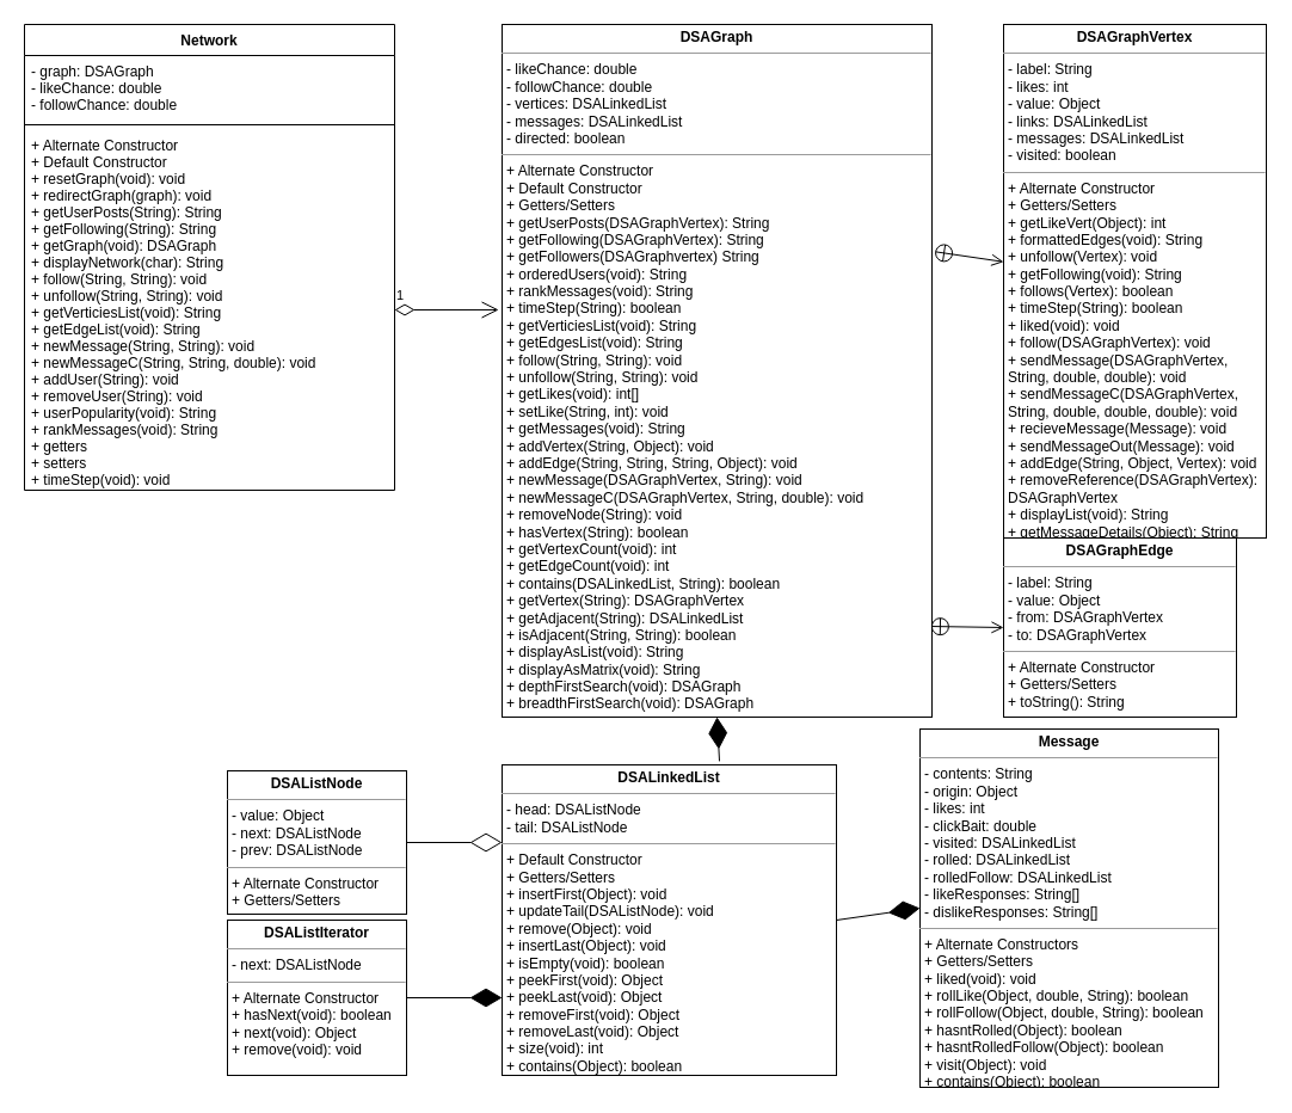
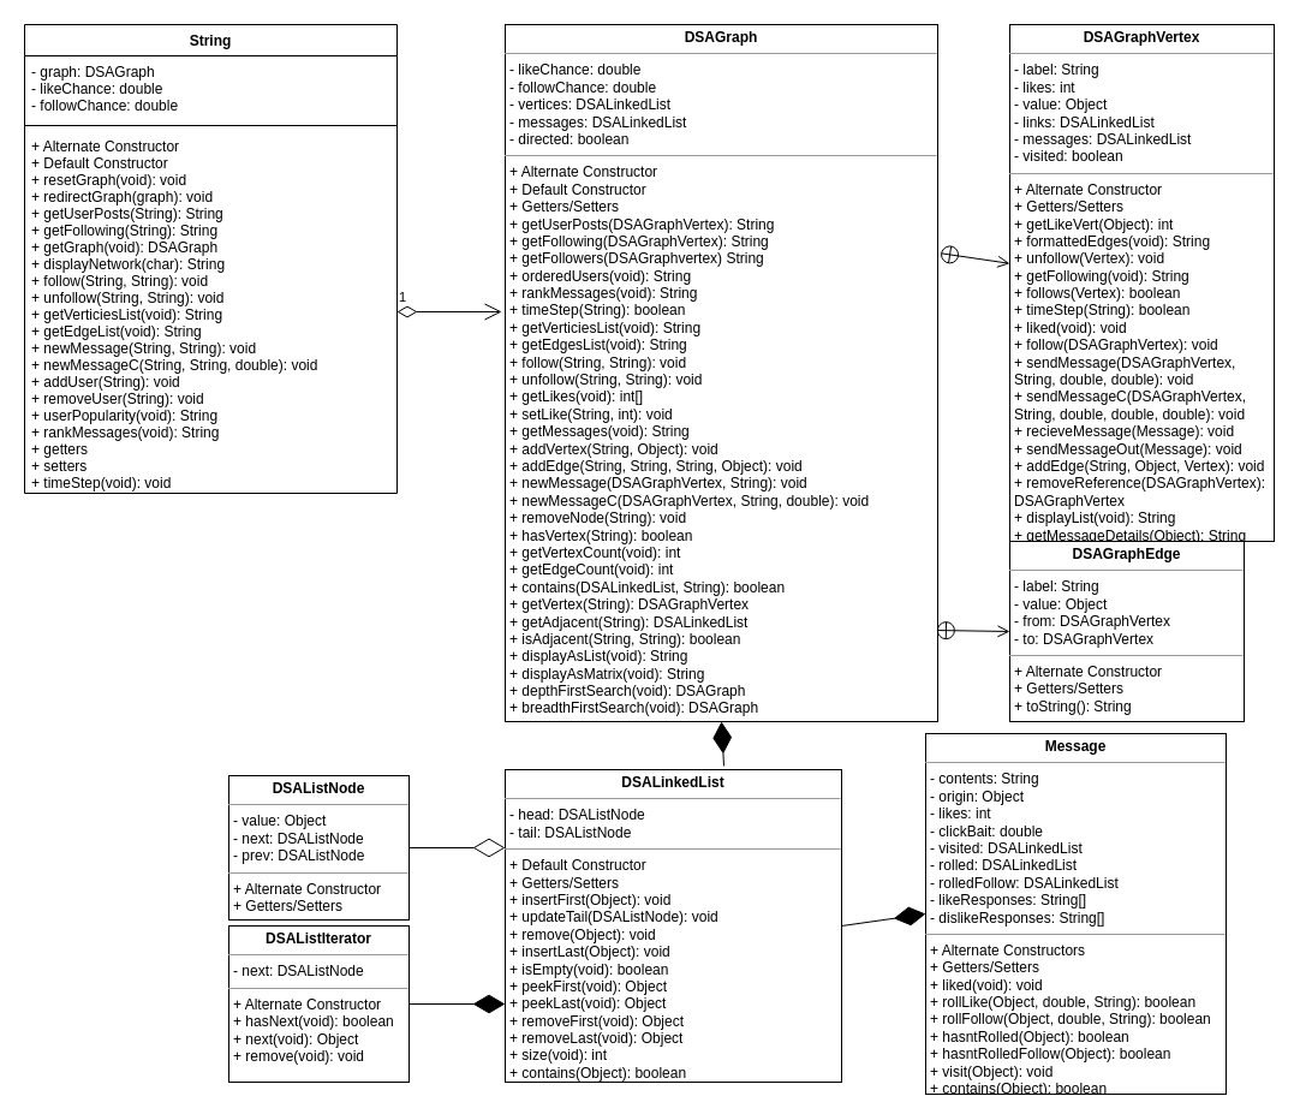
  <mxCell id="0" />
  <mxCell id="1" parent="0" />
- <mxCell id="2" value="Network&#10;" style="swimlane;fontStyle=1;align=center;verticalAlign=top;childLayout=stackLayout;horizontal=1;startSize=26;horizontalStack=0;resizeParent=1;resizeParentMax=0;resizeLast=0;collapsible=1;marginBottom=0;" vertex="1" parent="1"><mxGeometry x="20" y="20" width="310" height="390" as="geometry" /></mxCell>
+ <mxCell id="2" value="String&#10;" style="swimlane;fontStyle=1;align=center;verticalAlign=top;childLayout=stackLayout;horizontal=1;startSize=26;horizontalStack=0;resizeParent=1;resizeParentMax=0;resizeLast=0;collapsible=1;marginBottom=0;" vertex="1" parent="1"><mxGeometry x="20" y="20" width="310" height="390" as="geometry" /></mxCell>
  <mxCell id="3" value="- graph: DSAGraph&#10;- likeChance: double&#10;- followChance: double" style="text;strokeColor=none;fillColor=none;align=left;verticalAlign=top;spacingLeft=4;spacingRight=4;overflow=hidden;rotatable=0;points=[[0,0.5],[1,0.5]];portConstraint=eastwest;" vertex="1" parent="2"><mxGeometry y="26" width="310" height="54" as="geometry" /></mxCell>
  <mxCell id="4" value="" style="line;strokeWidth=1;fillColor=none;align=left;verticalAlign=middle;spacingTop=-1;spacingLeft=3;spacingRight=3;rotatable=0;labelPosition=right;points=[];portConstraint=eastwest;" vertex="1" parent="2"><mxGeometry y="80" width="310" height="8" as="geometry" /></mxCell>
  <mxCell id="5" value="+ Alternate Constructor&#10;+ Default Constructor&#10;+ resetGraph(void): void&#10;+ redirectGraph(graph): void&#10;+ getUserPosts(String): String&#10;+ getFollowing(String): String&#10;+ getGraph(void): DSAGraph&#10;+ displayNetwork(char): String&#10;+ follow(String, String): void&#10;+ unfollow(String, String): void&#10;+ getVerticiesList(void): String&#10;+ getEdgeList(void): String&#10;+ newMessage(String, String): void&#10;+ newMessageC(String, String, double): void&#10;+ addUser(String): void&#10;+ removeUser(String): void&#10;+ userPopularity(void): String&#10;+ rankMessages(void): String&#10;+ getters&#10;+ setters&#10;+ timeStep(void): void&#10;" style="text;strokeColor=none;fillColor=none;align=left;verticalAlign=top;spacingLeft=4;spacingRight=4;overflow=hidden;rotatable=0;points=[[0,0.5],[1,0.5]];portConstraint=eastwest;" vertex="1" parent="2"><mxGeometry y="88" width="310" height="302" as="geometry" /></mxCell>
  <mxCell id="6" value="&lt;p style=&quot;margin: 0px ; margin-top: 4px ; text-align: center&quot;&gt;&lt;b&gt;DSAGraph&lt;/b&gt;&lt;/p&gt;&lt;hr size=&quot;1&quot;&gt;&lt;p style=&quot;margin: 0px ; margin-left: 4px&quot;&gt;- likeChance: double&lt;/p&gt;&lt;p style=&quot;margin: 0px ; margin-left: 4px&quot;&gt;- followChance: double&lt;/p&gt;&lt;p style=&quot;margin: 0px ; margin-left: 4px&quot;&gt;- vertices: DSALinkedList&lt;/p&gt;&lt;p style=&quot;margin: 0px ; margin-left: 4px&quot;&gt;- messages: DSALinkedList&lt;/p&gt;&lt;p style=&quot;margin: 0px ; margin-left: 4px&quot;&gt;- directed: boolean&lt;/p&gt;&lt;hr size=&quot;1&quot;&gt;&lt;p style=&quot;margin: 0px ; margin-left: 4px&quot;&gt;+ Alternate Constructor&lt;/p&gt;&lt;p style=&quot;margin: 0px ; margin-left: 4px&quot;&gt;+ Default Constructor&lt;/p&gt;&lt;p style=&quot;margin: 0px ; margin-left: 4px&quot;&gt;+ Getters/Setters&lt;br&gt;&lt;/p&gt;&lt;p style=&quot;margin: 0px ; margin-left: 4px&quot;&gt;+ getUserPosts(DSAGraphVertex): String&lt;/p&gt;&lt;p style=&quot;margin: 0px ; margin-left: 4px&quot;&gt;+ getFollowing(DSAGraphVertex): String&lt;/p&gt;&lt;p style=&quot;margin: 0px ; margin-left: 4px&quot;&gt;+ getFollowers(DSAGraphvertex) String&lt;/p&gt;&lt;p style=&quot;margin: 0px ; margin-left: 4px&quot;&gt;+ orderedUsers(void): String&lt;/p&gt;&lt;p style=&quot;margin: 0px ; margin-left: 4px&quot;&gt;+ rankMessages(void): String&lt;/p&gt;&lt;p style=&quot;margin: 0px ; margin-left: 4px&quot;&gt;+ timeStep(String): boolean&lt;/p&gt;&lt;p style=&quot;margin: 0px ; margin-left: 4px&quot;&gt;+ getVerticiesList(void): String&lt;/p&gt;&lt;p style=&quot;margin: 0px ; margin-left: 4px&quot;&gt;+ getEdgesList(void): String&lt;/p&gt;&lt;p style=&quot;margin: 0px ; margin-left: 4px&quot;&gt;+ follow(String, String): void&lt;/p&gt;&lt;p style=&quot;margin: 0px ; margin-left: 4px&quot;&gt;+ unfollow(String, String): void&lt;br&gt;+ getLikes(void): int[]&lt;/p&gt;&lt;p style=&quot;margin: 0px ; margin-left: 4px&quot;&gt;+ setLike(String, int): void&lt;/p&gt;&lt;p style=&quot;margin: 0px ; margin-left: 4px&quot;&gt;+ getMessages(void): String&lt;/p&gt;&lt;p style=&quot;margin: 0px ; margin-left: 4px&quot;&gt;+ addVertex(String, Object): void&lt;/p&gt;&lt;p style=&quot;margin: 0px ; margin-left: 4px&quot;&gt;+ addEdge(String, String, String, Object): void&lt;/p&gt;&lt;p style=&quot;margin: 0px ; margin-left: 4px&quot;&gt;+ newMessage(DSAGraphVertex, String): void&lt;/p&gt;&lt;p style=&quot;margin: 0px ; margin-left: 4px&quot;&gt;+ newMessageC(DSAGraphVertex, String, double): void&lt;/p&gt;&lt;p style=&quot;margin: 0px ; margin-left: 4px&quot;&gt;+ removeNode(String): void&lt;/p&gt;&lt;p style=&quot;margin: 0px ; margin-left: 4px&quot;&gt;+ hasVertex(String): boolean&lt;/p&gt;&lt;p style=&quot;margin: 0px ; margin-left: 4px&quot;&gt;+ getVertexCount(void): int&lt;/p&gt;&lt;p style=&quot;margin: 0px ; margin-left: 4px&quot;&gt;+ getEdgeCount(void): int&lt;/p&gt;&lt;p style=&quot;margin: 0px ; margin-left: 4px&quot;&gt;+ contains(DSALinkedList, String): boolean&lt;/p&gt;&lt;p style=&quot;margin: 0px ; margin-left: 4px&quot;&gt;+ getVertex(String): DSAGraphVertex&lt;/p&gt;&lt;p style=&quot;margin: 0px ; margin-left: 4px&quot;&gt;+ getAdjacent(String): DSALinkedList&lt;/p&gt;&lt;p style=&quot;margin: 0px ; margin-left: 4px&quot;&gt;+ isAdjacent(String, String): boolean&lt;/p&gt;&lt;p style=&quot;margin: 0px ; margin-left: 4px&quot;&gt;+ displayAsList(void): String&lt;/p&gt;&lt;p style=&quot;margin: 0px ; margin-left: 4px&quot;&gt;+ displayAsMatrix(void): String&lt;/p&gt;&lt;p style=&quot;margin: 0px ; margin-left: 4px&quot;&gt;+ depthFirstSearch(void): DSAGraph&lt;/p&gt;&lt;p style=&quot;margin: 0px ; margin-left: 4px&quot;&gt;+ breadthFirstSearch(void): DSAGraph&lt;/p&gt;" style="verticalAlign=top;align=left;overflow=fill;fontSize=12;fontFamily=Helvetica;html=1;" vertex="1" parent="1"><mxGeometry x="420" y="20" width="360" height="580" as="geometry" /></mxCell>
  <mxCell id="7" value="1" style="endArrow=open;html=1;endSize=12;startArrow=diamondThin;startSize=14;startFill=0;edgeStyle=orthogonalEdgeStyle;align=left;verticalAlign=bottom;exitX=1;exitY=0.5;exitDx=0;exitDy=0;entryX=-0.008;entryY=0.412;entryDx=0;entryDy=0;entryPerimeter=0;" edge="1" parent="1" source="5" target="6"><mxGeometry x="-1" y="3" relative="1" as="geometry"><mxPoint x="410" y="650" as="sourcePoint" /><mxPoint x="410" y="259" as="targetPoint" /></mxGeometry></mxCell>
  <mxCell id="8" value="&lt;p style=&quot;margin: 0px ; margin-top: 4px ; text-align: center&quot;&gt;&lt;b&gt;DSAGraphVertex&lt;/b&gt;&lt;/p&gt;&lt;hr size=&quot;1&quot;&gt;&lt;p style=&quot;margin: 0px ; margin-left: 4px&quot;&gt;- label: String&lt;/p&gt;&lt;p style=&quot;margin: 0px ; margin-left: 4px&quot;&gt;- likes: int&lt;/p&gt;&lt;p style=&quot;margin: 0px ; margin-left: 4px&quot;&gt;- value: Object&lt;/p&gt;&lt;p style=&quot;margin: 0px ; margin-left: 4px&quot;&gt;- links: DSALinkedList&lt;/p&gt;&lt;p style=&quot;margin: 0px ; margin-left: 4px&quot;&gt;- messages: DSALinkedList&lt;/p&gt;&lt;p style=&quot;margin: 0px ; margin-left: 4px&quot;&gt;- visited: boolean&lt;/p&gt;&lt;hr size=&quot;1&quot;&gt;&lt;p style=&quot;margin: 0px ; margin-left: 4px&quot;&gt;+ Alternate Constructor&lt;/p&gt;&lt;p style=&quot;margin: 0px ; margin-left: 4px&quot;&gt;+ Getters/Setters&lt;/p&gt;&lt;p style=&quot;margin: 0px ; margin-left: 4px&quot;&gt;+ getLikeVert(Object): int&lt;/p&gt;&lt;p style=&quot;margin: 0px ; margin-left: 4px&quot;&gt;+ formattedEdges(void): String&lt;/p&gt;&lt;p style=&quot;margin: 0px ; margin-left: 4px&quot;&gt;+ unfollow(Vertex): void&lt;/p&gt;&lt;p style=&quot;margin: 0px ; margin-left: 4px&quot;&gt;+ getFollowing(void): String&lt;/p&gt;&lt;p style=&quot;margin: 0px ; margin-left: 4px&quot;&gt;+ follows(Vertex): boolean&lt;/p&gt;&lt;p style=&quot;margin: 0px ; margin-left: 4px&quot;&gt;+ timeStep(String): boolean&lt;/p&gt;&lt;p style=&quot;margin: 0px ; margin-left: 4px&quot;&gt;+ liked(void): void&lt;/p&gt;&lt;p style=&quot;margin: 0px ; margin-left: 4px&quot;&gt;+ follow(DSAGraphVertex): void&lt;/p&gt;&lt;p style=&quot;margin: 0px ; margin-left: 4px&quot;&gt;+ sendMessage(DSAGraphVertex,&lt;/p&gt;&lt;p style=&quot;margin: 0px ; margin-left: 4px&quot;&gt;String, double, double): void&lt;/p&gt;&lt;p style=&quot;margin: 0px ; margin-left: 4px&quot;&gt;+ sendMessageC(DSAGraphVertex,&lt;/p&gt;&lt;p style=&quot;margin: 0px ; margin-left: 4px&quot;&gt;String, double, double, double): void&lt;/p&gt;&lt;p style=&quot;margin: 0px ; margin-left: 4px&quot;&gt;+ recieveMessage(Message): void&lt;/p&gt;&lt;p style=&quot;margin: 0px ; margin-left: 4px&quot;&gt;+ sendMessageOut(Message): void&lt;/p&gt;&lt;p style=&quot;margin: 0px ; margin-left: 4px&quot;&gt;+ addEdge(String, Object, Vertex): void&lt;/p&gt;&lt;p style=&quot;margin: 0px ; margin-left: 4px&quot;&gt;+ removeReference(DSAGraphVertex):&lt;br&gt;DSAGraphVertex&lt;/p&gt;&lt;p style=&quot;margin: 0px ; margin-left: 4px&quot;&gt;+ displayList(void): String&lt;/p&gt;&lt;p style=&quot;margin: 0px ; margin-left: 4px&quot;&gt;+ getMessageDetails(Object): String&lt;/p&gt;&lt;p style=&quot;margin: 0px ; margin-left: 4px&quot;&gt;&lt;br&gt;&lt;/p&gt;" style="verticalAlign=top;align=left;overflow=fill;fontSize=12;fontFamily=Helvetica;html=1;" vertex="1" parent="1"><mxGeometry x="840" y="20" width="220" height="430" as="geometry" /></mxCell>
  <mxCell id="9" value="&lt;p style=&quot;margin: 0px ; margin-top: 4px ; text-align: center&quot;&gt;&lt;b&gt;DSAGraphEdge&lt;/b&gt;&lt;/p&gt;&lt;hr size=&quot;1&quot;&gt;&lt;p style=&quot;margin: 0px ; margin-left: 4px&quot;&gt;- label: String&lt;/p&gt;&lt;p style=&quot;margin: 0px ; margin-left: 4px&quot;&gt;- value: Object&lt;/p&gt;&lt;p style=&quot;margin: 0px ; margin-left: 4px&quot;&gt;- from: DSAGraphVertex&lt;/p&gt;&lt;p style=&quot;margin: 0px ; margin-left: 4px&quot;&gt;- to: DSAGraphVertex&lt;/p&gt;&lt;hr size=&quot;1&quot;&gt;&lt;p style=&quot;margin: 0px ; margin-left: 4px&quot;&gt;+ Alternate Constructor&lt;/p&gt;&lt;p style=&quot;margin: 0px ; margin-left: 4px&quot;&gt;+ Getters/Setters&lt;/p&gt;&lt;p style=&quot;margin: 0px ; margin-left: 4px&quot;&gt;+ toString(): String&lt;/p&gt;" style="verticalAlign=top;align=left;overflow=fill;fontSize=12;fontFamily=Helvetica;html=1;" vertex="1" parent="1"><mxGeometry x="840" y="450" width="195" height="150" as="geometry" /></mxCell>
  <mxCell id="10" value="&lt;p style=&quot;margin: 0px ; margin-top: 4px ; text-align: center&quot;&gt;&lt;b&gt;DSALinkedList&lt;/b&gt;&lt;/p&gt;&lt;hr size=&quot;1&quot;&gt;&lt;p style=&quot;margin: 0px ; margin-left: 4px&quot;&gt;- head: DSAListNode&lt;/p&gt;&lt;p style=&quot;margin: 0px ; margin-left: 4px&quot;&gt;- tail: DSAListNode&lt;/p&gt;&lt;hr size=&quot;1&quot;&gt;&lt;p style=&quot;margin: 0px ; margin-left: 4px&quot;&gt;+ Default Constructor&lt;/p&gt;&lt;p style=&quot;margin: 0px ; margin-left: 4px&quot;&gt;+ Getters/Setters&lt;/p&gt;&lt;p style=&quot;margin: 0px ; margin-left: 4px&quot;&gt;&lt;span&gt;+ insertFirst(Object): void&lt;/span&gt;&lt;br&gt;&lt;/p&gt;&lt;p style=&quot;margin: 0px ; margin-left: 4px&quot;&gt;&lt;span&gt;+ updateTail(DSAListNode): void&lt;/span&gt;&lt;/p&gt;&lt;p style=&quot;margin: 0px ; margin-left: 4px&quot;&gt;&lt;span&gt;+ remove(Object): void&lt;/span&gt;&lt;/p&gt;&lt;p style=&quot;margin: 0px ; margin-left: 4px&quot;&gt;&lt;span&gt;+ insertLast(Object): void&lt;/span&gt;&lt;/p&gt;&lt;p style=&quot;margin: 0px ; margin-left: 4px&quot;&gt;&lt;span&gt;+ isEmpty(void): boolean&lt;/span&gt;&lt;/p&gt;&lt;p style=&quot;margin: 0px ; margin-left: 4px&quot;&gt;&lt;span&gt;+ peekFirst(void): Object&lt;/span&gt;&lt;/p&gt;&lt;p style=&quot;margin: 0px ; margin-left: 4px&quot;&gt;+ peekLast(void): Object&lt;/p&gt;&lt;p style=&quot;margin: 0px ; margin-left: 4px&quot;&gt;+ removeFirst(void): Object&lt;/p&gt;&lt;p style=&quot;margin: 0px ; margin-left: 4px&quot;&gt;+ removeLast(void): Object&lt;/p&gt;&lt;p style=&quot;margin: 0px ; margin-left: 4px&quot;&gt;+ size(void): int&lt;/p&gt;&lt;p style=&quot;margin: 0px ; margin-left: 4px&quot;&gt;+ contains(Object): boolean&lt;/p&gt;" style="verticalAlign=top;align=left;overflow=fill;fontSize=12;fontFamily=Helvetica;html=1;" vertex="1" parent="1"><mxGeometry x="420" y="640" width="280" height="260" as="geometry" /></mxCell>
  <mxCell id="11" value="" style="endArrow=open;startArrow=circlePlus;endFill=0;startFill=0;endSize=8;html=1;exitX=0.997;exitY=0.869;exitDx=0;exitDy=0;exitPerimeter=0;entryX=0;entryY=0.5;entryDx=0;entryDy=0;" edge="1" parent="1" source="6" target="9"><mxGeometry width="160" relative="1" as="geometry"><mxPoint x="1070" y="680" as="sourcePoint" /><mxPoint x="1230" y="680" as="targetPoint" /></mxGeometry></mxCell>
  <mxCell id="12" value="" style="endArrow=open;startArrow=circlePlus;endFill=0;startFill=0;endSize=8;html=1;exitX=1.006;exitY=0.328;exitDx=0;exitDy=0;exitPerimeter=0;" edge="1" parent="1" source="6" target="8"><mxGeometry width="160" relative="1" as="geometry"><mxPoint x="1110" y="680" as="sourcePoint" /><mxPoint x="830" y="210" as="targetPoint" /></mxGeometry></mxCell>
  <mxCell id="13" value="" style="endArrow=diamondThin;endFill=1;endSize=24;html=1;entryX=0.5;entryY=1;entryDx=0;entryDy=0;exitX=0.65;exitY=-0.012;exitDx=0;exitDy=0;exitPerimeter=0;" edge="1" parent="1" source="10" target="6"><mxGeometry width="160" relative="1" as="geometry"><mxPoint x="800" y="780" as="sourcePoint" /><mxPoint x="960" y="780" as="targetPoint" /></mxGeometry></mxCell>
  <mxCell id="14" value="&lt;p style=&quot;margin: 0px ; margin-top: 4px ; text-align: center&quot;&gt;&lt;b&gt;DSAListNode&lt;/b&gt;&lt;/p&gt;&lt;hr size=&quot;1&quot;&gt;&lt;p style=&quot;margin: 0px ; margin-left: 4px&quot;&gt;- value: Object&lt;/p&gt;&lt;p style=&quot;margin: 0px ; margin-left: 4px&quot;&gt;- next: DSAListNode&lt;/p&gt;&lt;p style=&quot;margin: 0px ; margin-left: 4px&quot;&gt;- prev: DSAListNode&lt;/p&gt;&lt;hr size=&quot;1&quot;&gt;&lt;p style=&quot;margin: 0px ; margin-left: 4px&quot;&gt;+ Alternate Constructor&lt;/p&gt;&lt;p style=&quot;margin: 0px ; margin-left: 4px&quot;&gt;+ Getters/Setters&lt;/p&gt;" style="verticalAlign=top;align=left;overflow=fill;fontSize=12;fontFamily=Helvetica;html=1;" vertex="1" parent="1"><mxGeometry x="190" y="645" width="150" height="120" as="geometry" /></mxCell>
  <mxCell id="15" value="&lt;p style=&quot;margin: 0px ; margin-top: 4px ; text-align: center&quot;&gt;&lt;b&gt;DSAListIterator&lt;/b&gt;&lt;/p&gt;&lt;hr size=&quot;1&quot;&gt;&lt;p style=&quot;margin: 0px ; margin-left: 4px&quot;&gt;- next: DSAListNode&lt;/p&gt;&lt;hr size=&quot;1&quot;&gt;&lt;p style=&quot;margin: 0px ; margin-left: 4px&quot;&gt;+ Alternate Constructor&lt;/p&gt;&lt;p style=&quot;margin: 0px ; margin-left: 4px&quot;&gt;+ hasNext(void): boolean&lt;/p&gt;&lt;p style=&quot;margin: 0px ; margin-left: 4px&quot;&gt;+ next(void): Object&lt;/p&gt;&lt;p style=&quot;margin: 0px ; margin-left: 4px&quot;&gt;+ remove(void): void&lt;/p&gt;" style="verticalAlign=top;align=left;overflow=fill;fontSize=12;fontFamily=Helvetica;html=1;" vertex="1" parent="1"><mxGeometry x="190" y="770" width="150" height="130" as="geometry" /></mxCell>
  <mxCell id="16" value="" style="endArrow=diamondThin;endFill=0;endSize=24;html=1;entryX=0;entryY=0.25;entryDx=0;entryDy=0;exitX=1;exitY=0.5;exitDx=0;exitDy=0;" edge="1" parent="1" source="14" target="10"><mxGeometry width="160" relative="1" as="geometry"><mxPoint x="400" y="950" as="sourcePoint" /><mxPoint x="560" y="950" as="targetPoint" /></mxGeometry></mxCell>
  <mxCell id="17" value="" style="endArrow=diamondThin;endFill=1;endSize=24;html=1;entryX=0;entryY=0.75;entryDx=0;entryDy=0;exitX=1;exitY=0.5;exitDx=0;exitDy=0;" edge="1" parent="1" source="15" target="10"><mxGeometry width="160" relative="1" as="geometry"><mxPoint x="280" y="960" as="sourcePoint" /><mxPoint x="440" y="960" as="targetPoint" /></mxGeometry></mxCell>
  <mxCell id="18" value="&lt;p style=&quot;margin: 0px ; margin-top: 4px ; text-align: center&quot;&gt;&lt;b&gt;Message&lt;/b&gt;&lt;/p&gt;&lt;hr size=&quot;1&quot;&gt;&lt;p style=&quot;margin: 0px ; margin-left: 4px&quot;&gt;- contents: String&lt;/p&gt;&lt;p style=&quot;margin: 0px ; margin-left: 4px&quot;&gt;- origin: Object&lt;/p&gt;&lt;p style=&quot;margin: 0px ; margin-left: 4px&quot;&gt;- likes: int&lt;/p&gt;&lt;p style=&quot;margin: 0px ; margin-left: 4px&quot;&gt;- clickBait: double&lt;/p&gt;&lt;p style=&quot;margin: 0px ; margin-left: 4px&quot;&gt;- visited: DSALinkedList&lt;/p&gt;&lt;p style=&quot;margin: 0px ; margin-left: 4px&quot;&gt;- rolled: DSALinkedList&lt;/p&gt;&lt;p style=&quot;margin: 0px ; margin-left: 4px&quot;&gt;- rolledFollow: DSALinkedList&lt;/p&gt;&lt;p style=&quot;margin: 0px ; margin-left: 4px&quot;&gt;- likeResponses: String[]&lt;/p&gt;&lt;p style=&quot;margin: 0px ; margin-left: 4px&quot;&gt;- dislikeResponses: String[]&lt;/p&gt;&lt;hr size=&quot;1&quot;&gt;&lt;p style=&quot;margin: 0px ; margin-left: 4px&quot;&gt;+ Alternate Constructors&lt;/p&gt;&lt;p style=&quot;margin: 0px ; margin-left: 4px&quot;&gt;+ Getters/Setters&lt;/p&gt;&lt;p style=&quot;margin: 0px ; margin-left: 4px&quot;&gt;+ liked(void): void&lt;/p&gt;&lt;p style=&quot;margin: 0px ; margin-left: 4px&quot;&gt;+ rollLike(Object, double, String): boolean&lt;/p&gt;&lt;p style=&quot;margin: 0px ; margin-left: 4px&quot;&gt;+ rollFollow(Object, double, String): boolean&lt;/p&gt;&lt;p style=&quot;margin: 0px ; margin-left: 4px&quot;&gt;+ hasntRolled(Object): boolean&lt;/p&gt;&lt;p style=&quot;margin: 0px ; margin-left: 4px&quot;&gt;+ hasntRolledFollow(Object): boolean&lt;/p&gt;&lt;p style=&quot;margin: 0px ; margin-left: 4px&quot;&gt;+ visit(Object): void&lt;/p&gt;&lt;p style=&quot;margin: 0px ; margin-left: 4px&quot;&gt;+ contains(Object): boolean&lt;/p&gt;" style="verticalAlign=top;align=left;overflow=fill;fontSize=12;fontFamily=Helvetica;html=1;" vertex="1" parent="1"><mxGeometry x="770" y="610" width="250" height="300" as="geometry" /></mxCell>
  <mxCell id="19" value="" style="endArrow=diamondThin;endFill=1;endSize=24;html=1;entryX=0;entryY=0.5;entryDx=0;entryDy=0;exitX=1;exitY=0.5;exitDx=0;exitDy=0;" edge="1" parent="1" source="10" target="18"><mxGeometry width="160" relative="1" as="geometry"><mxPoint x="600" y="950" as="sourcePoint" /><mxPoint x="760" y="950" as="targetPoint" /></mxGeometry></mxCell>
